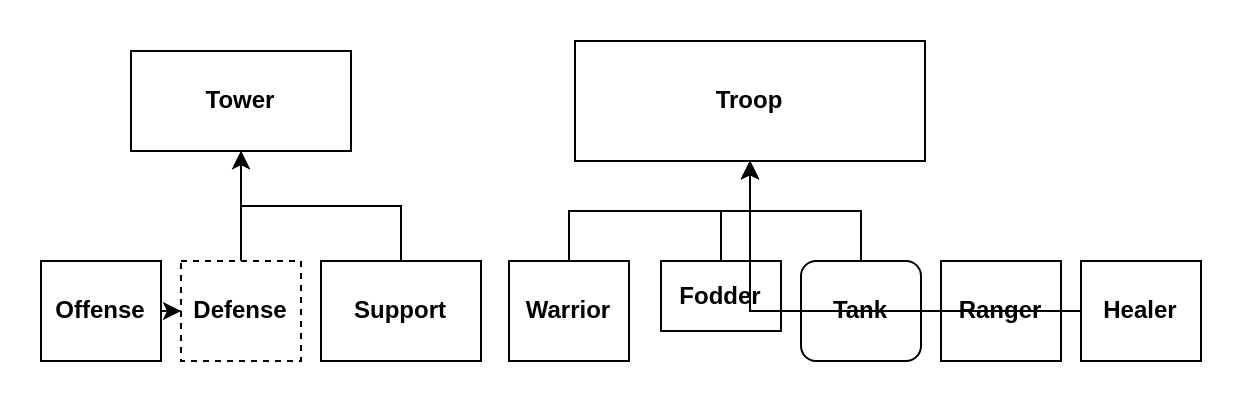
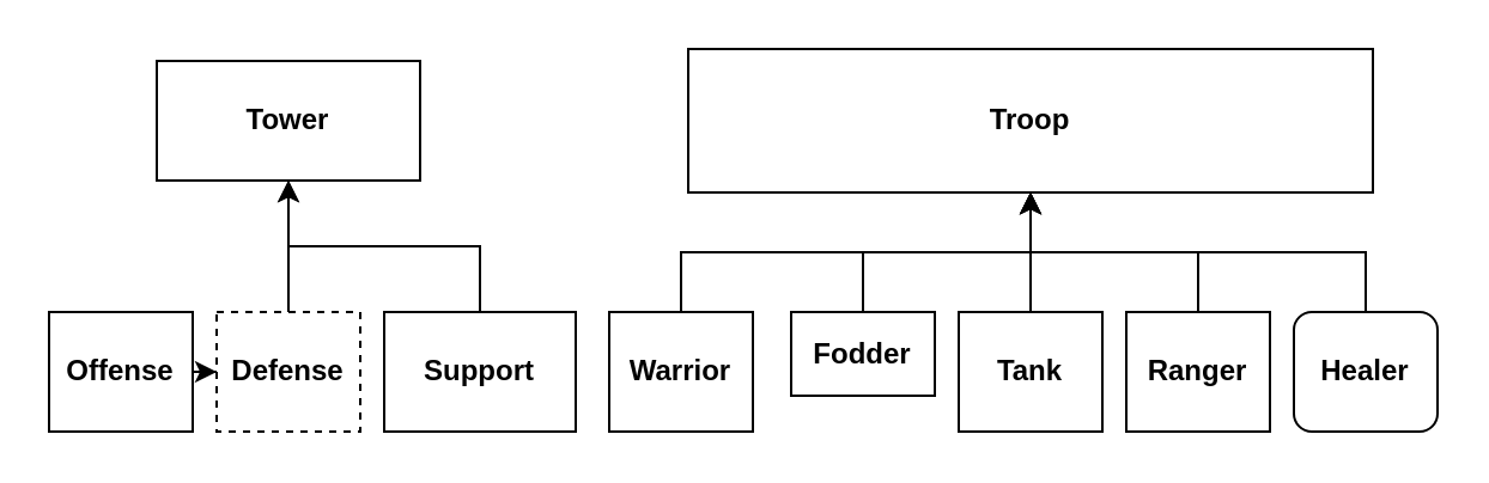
  <mxCell id="0" />
  <mxCell id="1" parent="0" />
- <mxCell id="2" value="&lt;b&gt;Troop&lt;/b&gt;" style="html=1;whiteSpace=wrap;" vertex="1" parent="1"><mxGeometry x="287" y="20" width="175" height="60" as="geometry" /></mxCell>
+ <mxCell id="2" value="&lt;b&gt;Troop&lt;/b&gt;" style="html=1;whiteSpace=wrap;" vertex="1" parent="1"><mxGeometry x="287" y="20" width="286" height="60" as="geometry" /></mxCell>
  <mxCell id="3" value="" style="edgeStyle=orthogonalEdgeStyle;rounded=0;orthogonalLoop=1;jettySize=auto;html=1;" edge="1" parent="1" source="4" target="2"><mxGeometry relative="1" as="geometry" /></mxCell>
  <mxCell id="4" value="Warrior" style="html=1;whiteSpace=wrap;fontStyle=1" vertex="1" parent="1"><mxGeometry x="254" y="130" width="60" height="50" as="geometry" /></mxCell>
  <mxCell id="5" value="" style="edgeStyle=orthogonalEdgeStyle;rounded=0;orthogonalLoop=1;jettySize=auto;html=1;" edge="1" parent="1" source="6" target="2"><mxGeometry relative="1" as="geometry" /></mxCell>
  <mxCell id="6" value="&lt;b&gt;Fodder&lt;/b&gt;" style="html=1;whiteSpace=wrap;" vertex="1" parent="1"><mxGeometry x="330" y="130" width="60" height="35" as="geometry" /></mxCell>
  <mxCell id="7" value="" style="edgeStyle=orthogonalEdgeStyle;rounded=0;orthogonalLoop=1;jettySize=auto;html=1;" edge="1" parent="1" source="8" target="2"><mxGeometry relative="1" as="geometry" /></mxCell>
- <mxCell id="8" value="&lt;b&gt;Tank&lt;/b&gt;" style="html=1;whiteSpace=wrap;rounded=1;" vertex="1" parent="1"><mxGeometry x="400" y="130" width="60" height="50" as="geometry" /></mxCell>
+ <mxCell id="8" value="&lt;b&gt;Tank&lt;/b&gt;" style="html=1;whiteSpace=wrap;" vertex="1" parent="1"><mxGeometry x="400" y="130" width="60" height="50" as="geometry" /></mxCell>
  <mxCell id="9" value="" style="edgeStyle=orthogonalEdgeStyle;rounded=0;orthogonalLoop=1;jettySize=auto;html=1;" edge="1" parent="1" source="10" target="2"><mxGeometry relative="1" as="geometry" /></mxCell>
  <mxCell id="10" value="&lt;b&gt;Ranger&lt;/b&gt;" style="html=1;whiteSpace=wrap;" vertex="1" parent="1"><mxGeometry x="470" y="130" width="60" height="50" as="geometry" /></mxCell>
  <mxCell id="11" value="" style="edgeStyle=orthogonalEdgeStyle;rounded=0;orthogonalLoop=1;jettySize=auto;html=1;" edge="1" parent="1" source="12" target="2"><mxGeometry relative="1" as="geometry" /></mxCell>
- <mxCell id="12" value="&lt;b&gt;Healer&lt;/b&gt;" style="html=1;whiteSpace=wrap;" vertex="1" parent="1"><mxGeometry x="540" y="130" width="60" height="50" as="geometry" /></mxCell>
+ <mxCell id="12" value="&lt;b&gt;Healer&lt;/b&gt;" style="html=1;whiteSpace=wrap;rounded=1;" vertex="1" parent="1"><mxGeometry x="540" y="130" width="60" height="50" as="geometry" /></mxCell>
  <mxCell id="13" value="&lt;b&gt;Tower&lt;/b&gt;" style="html=1;whiteSpace=wrap;" vertex="1" parent="1"><mxGeometry x="65" y="25" width="110" height="50" as="geometry" /></mxCell>
  <mxCell id="14" value="" style="edgeStyle=orthogonalEdgeStyle;rounded=0;orthogonalLoop=1;jettySize=auto;html=1;" edge="1" parent="1" source="15" target="17"><mxGeometry relative="1" as="geometry" /></mxCell>
  <mxCell id="15" value="&lt;b&gt;Offense&lt;/b&gt;" style="html=1;whiteSpace=wrap;" vertex="1" parent="1"><mxGeometry x="20" y="130" width="60" height="50" as="geometry" /></mxCell>
  <mxCell id="16" value="" style="edgeStyle=orthogonalEdgeStyle;rounded=0;orthogonalLoop=1;jettySize=auto;html=1;" edge="1" parent="1" source="17" target="13"><mxGeometry relative="1" as="geometry" /></mxCell>
  <mxCell id="17" value="&lt;b&gt;Defense&lt;/b&gt;" style="html=1;whiteSpace=wrap;dashed=1;" vertex="1" parent="1"><mxGeometry x="90" y="130" width="60" height="50" as="geometry" /></mxCell>
  <mxCell id="18" value="" style="edgeStyle=orthogonalEdgeStyle;rounded=0;orthogonalLoop=1;jettySize=auto;html=1;" edge="1" parent="1" source="19" target="13"><mxGeometry relative="1" as="geometry" /></mxCell>
  <mxCell id="19" value="&lt;b&gt;Support&lt;/b&gt;" style="html=1;whiteSpace=wrap;" vertex="1" parent="1"><mxGeometry x="160" y="130" width="80" height="50" as="geometry" /></mxCell>
